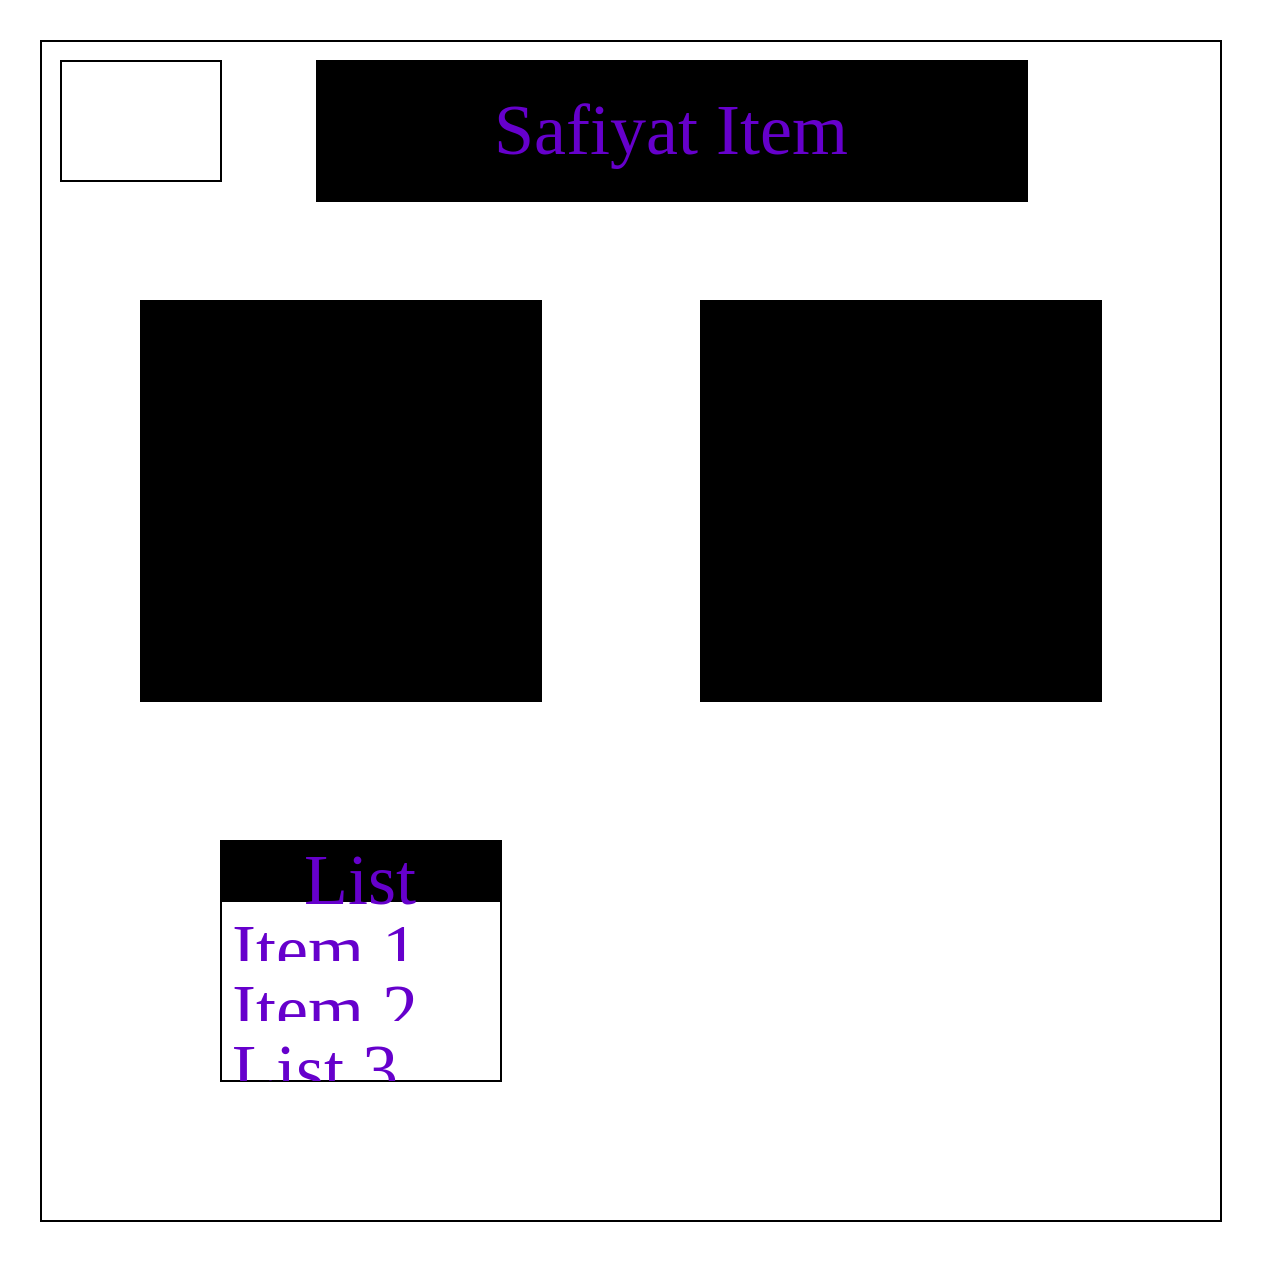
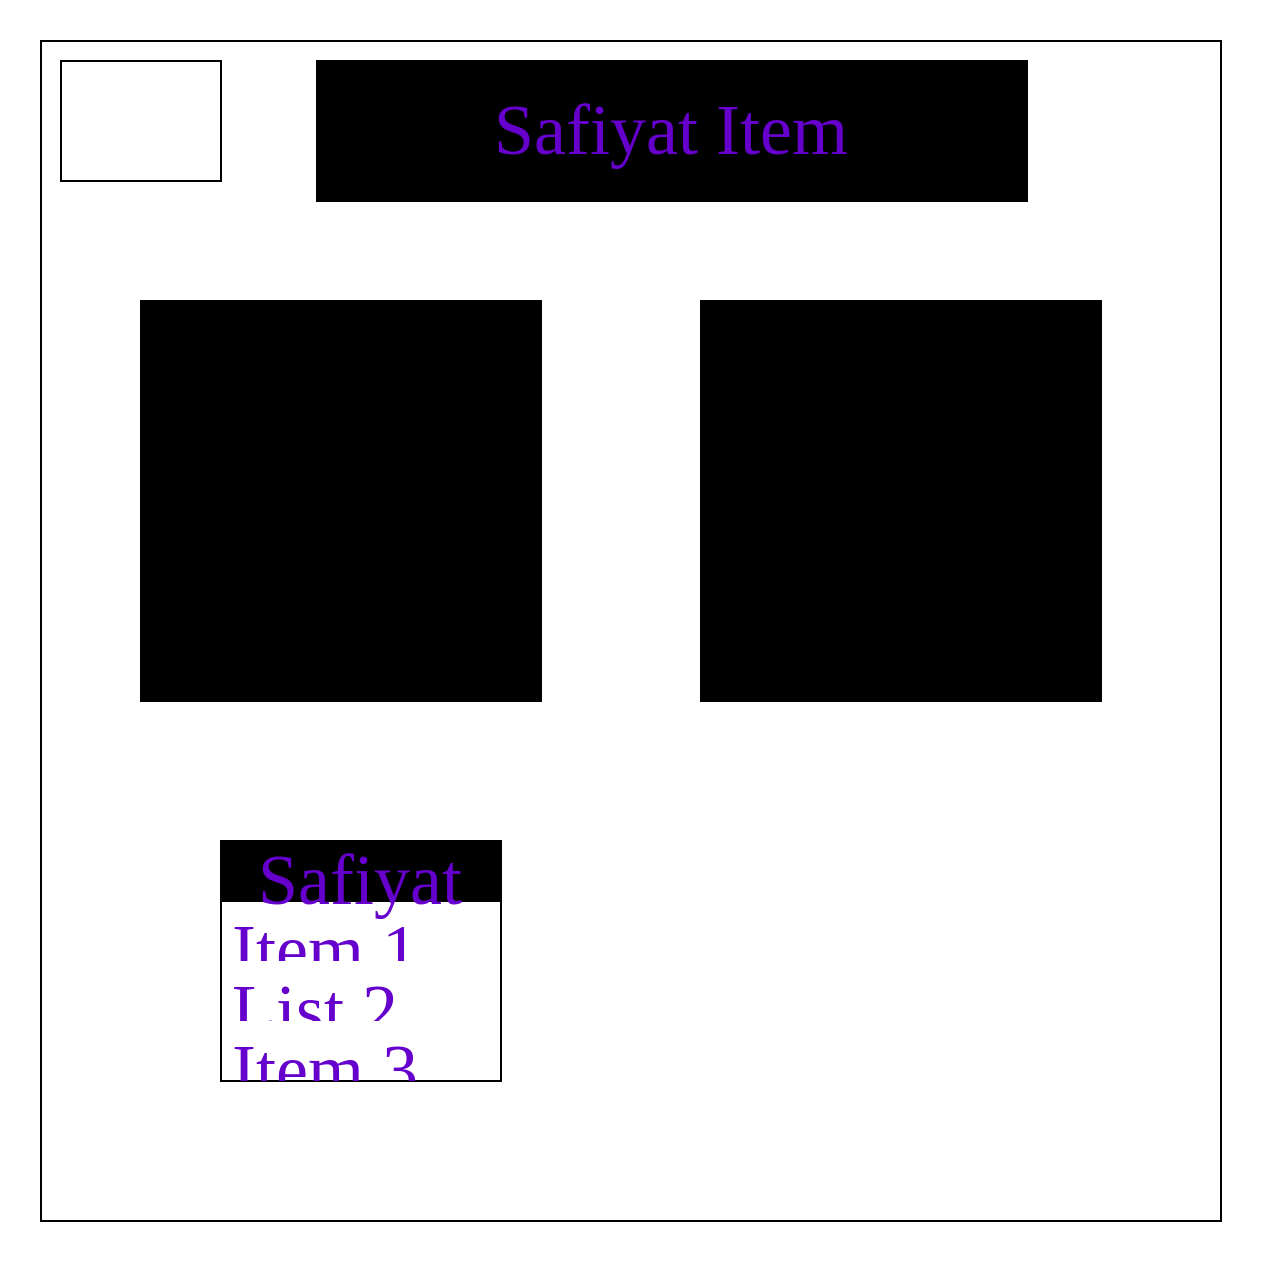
  <mxCell id="0" />
  <mxCell id="1" parent="0" />
  <mxCell id="2" value="" style="whiteSpace=wrap;html=1;aspect=fixed;" vertex="1" parent="1"><mxGeometry x="20" y="20" width="590" height="590" as="geometry" /></mxCell>
  <mxCell id="3" value="" style="rounded=0;whiteSpace=wrap;html=1;" vertex="1" parent="1"><mxGeometry x="30" y="30" width="80" height="60" as="geometry" /></mxCell>
  <mxCell id="4" value="&lt;font style=&quot;font-size: 36px&quot; face=&quot;Comic Sans MS&quot; color=&quot;#6600cc&quot;&gt;Safiyat Item&lt;/font&gt;" style="rounded=0;whiteSpace=wrap;html=1;strokeColor=#000000;fillColor=#000000;" vertex="1" parent="1"><mxGeometry x="158" y="30" width="355" height="70" as="geometry" /></mxCell>
  <mxCell id="5" value="" style="whiteSpace=wrap;html=1;aspect=fixed;fontFamily=Comic Sans MS;fontSize=36;fontColor=#6600CC;strokeColor=#000000;fillColor=#000000;" vertex="1" parent="1"><mxGeometry x="70" y="150" width="200" height="200" as="geometry" /></mxCell>
  <mxCell id="6" value="" style="whiteSpace=wrap;html=1;aspect=fixed;fontFamily=Comic Sans MS;fontSize=36;fontColor=#6600CC;strokeColor=#000000;fillColor=#000000;" vertex="1" parent="1"><mxGeometry x="350" y="150" width="200" height="200" as="geometry" /></mxCell>
- <mxCell id="7" value="List" style="swimlane;fontStyle=0;childLayout=stackLayout;horizontal=1;startSize=30;horizontalStack=0;resizeParent=1;resizeParentMax=0;resizeLast=0;collapsible=1;marginBottom=0;fontFamily=Comic Sans MS;fontSize=36;fontColor=#6600CC;strokeColor=#000000;fillColor=#000000;" vertex="1" parent="1"><mxGeometry x="110" y="420" width="140" height="120" as="geometry" /></mxCell>
+ <mxCell id="7" value="Safiyat" style="swimlane;fontStyle=0;childLayout=stackLayout;horizontal=1;startSize=30;horizontalStack=0;resizeParent=1;resizeParentMax=0;resizeLast=0;collapsible=1;marginBottom=0;fontFamily=Comic Sans MS;fontSize=36;fontColor=#6600CC;strokeColor=#000000;fillColor=#000000;" vertex="1" parent="1"><mxGeometry x="110" y="420" width="140" height="120" as="geometry" /></mxCell>
  <mxCell id="8" value="Item 1" style="text;strokeColor=none;fillColor=none;align=left;verticalAlign=middle;spacingLeft=4;spacingRight=4;overflow=hidden;points=[[0,0.5],[1,0.5]];portConstraint=eastwest;rotatable=0;fontFamily=Comic Sans MS;fontSize=36;fontColor=#6600CC;" vertex="1" parent="7"><mxGeometry y="30" width="140" height="30" as="geometry" /></mxCell>
- <mxCell id="9" value="Item 2" style="text;strokeColor=none;fillColor=none;align=left;verticalAlign=middle;spacingLeft=4;spacingRight=4;overflow=hidden;points=[[0,0.5],[1,0.5]];portConstraint=eastwest;rotatable=0;fontFamily=Comic Sans MS;fontSize=36;fontColor=#6600CC;" vertex="1" parent="7"><mxGeometry y="60" width="140" height="30" as="geometry" /></mxCell>
- <mxCell id="10" value="List 3" style="text;strokeColor=none;fillColor=none;align=left;verticalAlign=middle;spacingLeft=4;spacingRight=4;overflow=hidden;points=[[0,0.5],[1,0.5]];portConstraint=eastwest;rotatable=0;fontFamily=Comic Sans MS;fontSize=36;fontColor=#6600CC;" vertex="1" parent="7"><mxGeometry y="90" width="140" height="30" as="geometry" /></mxCell>
+ <mxCell id="9" value="List 2" style="text;strokeColor=none;fillColor=none;align=left;verticalAlign=middle;spacingLeft=4;spacingRight=4;overflow=hidden;points=[[0,0.5],[1,0.5]];portConstraint=eastwest;rotatable=0;fontFamily=Comic Sans MS;fontSize=36;fontColor=#6600CC;" vertex="1" parent="7"><mxGeometry y="60" width="140" height="30" as="geometry" /></mxCell>
+ <mxCell id="10" value="Item 3" style="text;strokeColor=none;fillColor=none;align=left;verticalAlign=middle;spacingLeft=4;spacingRight=4;overflow=hidden;points=[[0,0.5],[1,0.5]];portConstraint=eastwest;rotatable=0;fontFamily=Comic Sans MS;fontSize=36;fontColor=#6600CC;" vertex="1" parent="7"><mxGeometry y="90" width="140" height="30" as="geometry" /></mxCell>
